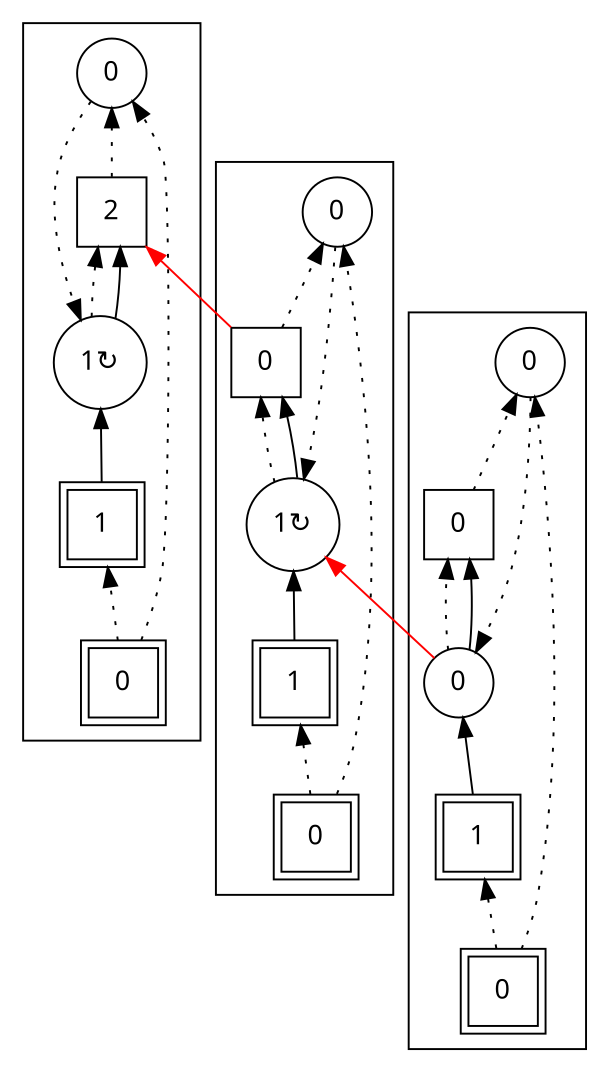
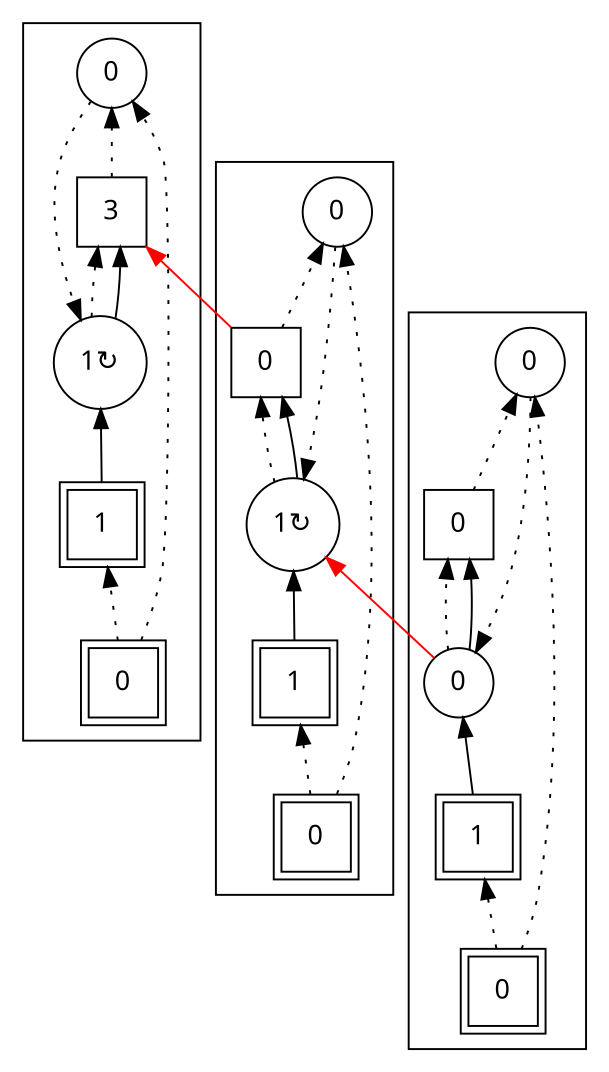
  digraph {
    rankdir=BT
    node [fontname="Apple Symbols" shape=square]
    edge [style=dotted]
    n1 [label=1 peripheries=2]
    n2 [label=0 shape=circle]
    n3 [label=0 peripheries=2]
    n4 [label=0 shape=circle]
    n5 [label=0]
    n6 [label=1 peripheries=2]
    n7 [label="1&#8635;" shape=circle]
    n8 [label=0 peripheries=2]
    n9 [label=0 shape=circle]
    n10 [label=0]
    n11 [label=1 peripheries=2]
    n12 [label="1&#8635;" shape=circle]
    n13 [label=0 peripheries=2]
    n14 [label=0 shape=circle]
-   n15 [label=2]
+   n15 [label=3]
    subgraph cluster_1 {
      n1
      n2
      n3
      n4
      n5
    }
    subgraph cluster_2 {
      n6
      n7
      n8
      n9
      n10
    }
    subgraph cluster_3 {
      n11
      n12
      n13
      n14
      n15
    }
    n1 -> n2 [style=""]
    n2 -> n5
    n2 -> n5 [style=""]
    n2 -> n7 [color=red rtail=Player1X1XGround0X1XSausage01X2XSausage10X1XIsland0X1X_Sausage0 style=""]
    n3 -> n1
    n3 -> n4
    n4 -> n2
    n5 -> n4
    n6 -> n7 [style=""]
    n7 -> n10
    n7 -> n10 [style=""]
    n8 -> n6
    n8 -> n9
    n9 -> n7
    n10 -> n9
    n10 -> n15 [color=red rtail=Player1X1XGround0X1XSausage01X2XSausage10X1XIsland2X1X_Island style=""]
    n11 -> n12 [style=""]
    n12 -> n15
    n12 -> n15 [style=""]
    n13 -> n11
    n13 -> n14
    n14 -> n12
    n15 -> n14
  }
